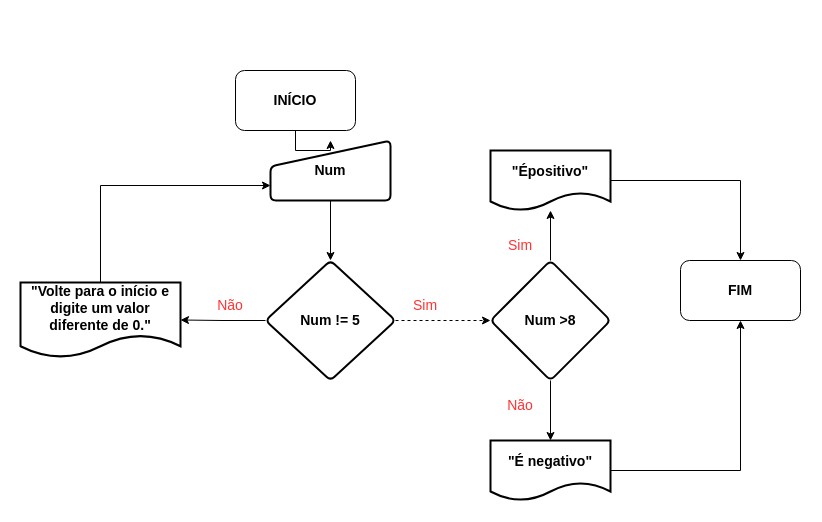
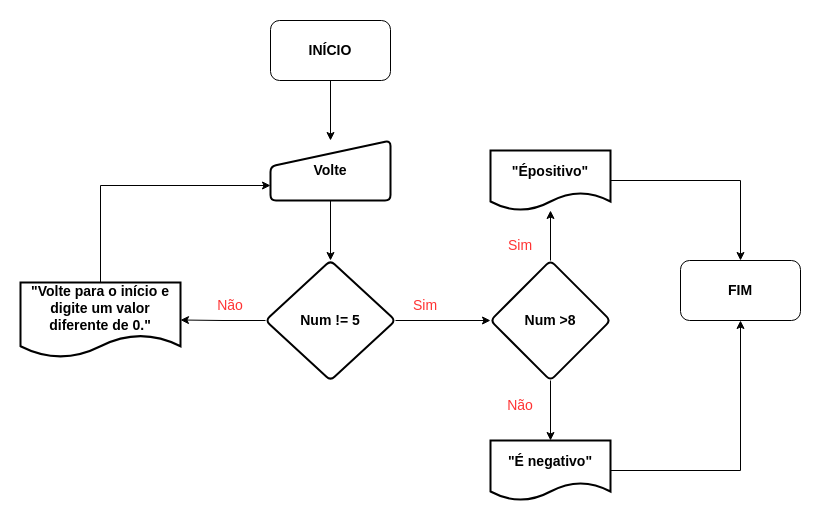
  <mxCell id="0" />
  <mxCell id="1" parent="0" />
  <mxCell id="2" style="edgeStyle=orthogonalEdgeStyle;rounded=0;orthogonalLoop=1;jettySize=auto;html=1;entryX=0.5;entryY=0;entryDx=0;entryDy=0;" edge="1" parent="1" source="3" target="5"><mxGeometry relative="1" as="geometry" /></mxCell>
- <mxCell id="3" value="&lt;b&gt;&lt;font style=&quot;font-size: 14px;&quot;&gt;INÍCIO&lt;/font&gt;&lt;/b&gt;" style="rounded=1;whiteSpace=wrap;html=1;" vertex="1" parent="1"><mxGeometry x="235" y="70" width="120" height="60" as="geometry" /></mxCell>
+ <mxCell id="3" value="&lt;b&gt;&lt;font style=&quot;font-size: 14px;&quot;&gt;INÍCIO&lt;/font&gt;&lt;/b&gt;" style="rounded=1;whiteSpace=wrap;html=1;" vertex="1" parent="1"><mxGeometry x="270" y="20" width="120" height="60" as="geometry" /></mxCell>
  <mxCell id="4" value="" style="edgeStyle=orthogonalEdgeStyle;rounded=0;orthogonalLoop=1;jettySize=auto;html=1;" edge="1" parent="1" source="5" target="9"><mxGeometry relative="1" as="geometry" /></mxCell>
- <mxCell id="5" value="&lt;b&gt;&lt;font style=&quot;font-size: 14px;&quot;&gt;Num&lt;/font&gt;&lt;/b&gt;" style="html=1;strokeWidth=2;shape=manualInput;whiteSpace=wrap;rounded=1;size=26;arcSize=11;" vertex="1" parent="1"><mxGeometry x="270" y="140" width="120" height="60" as="geometry" /></mxCell>
+ <mxCell id="5" value="&lt;b&gt;&lt;font style=&quot;font-size: 14px;&quot;&gt;Volte&lt;/font&gt;&lt;/b&gt;" style="html=1;strokeWidth=2;shape=manualInput;whiteSpace=wrap;rounded=1;size=26;arcSize=11;" vertex="1" parent="1"><mxGeometry x="270" y="140" width="120" height="60" as="geometry" /></mxCell>
  <mxCell id="6" style="edgeStyle=orthogonalEdgeStyle;rounded=0;orthogonalLoop=1;jettySize=auto;html=1;exitX=0.5;exitY=1;exitDx=0;exitDy=0;" edge="1" parent="1" source="3" target="3"><mxGeometry relative="1" as="geometry" /></mxCell>
- <mxCell id="7" value="" style="edgeStyle=orthogonalEdgeStyle;rounded=0;orthogonalLoop=1;jettySize=auto;html=1;dashed=1;" edge="1" parent="1" source="9" target="12"><mxGeometry relative="1" as="geometry" /></mxCell>
+ <mxCell id="7" value="" style="edgeStyle=orthogonalEdgeStyle;rounded=0;orthogonalLoop=1;jettySize=auto;html=1;" edge="1" parent="1" source="9" target="12"><mxGeometry relative="1" as="geometry" /></mxCell>
  <mxCell id="8" value="" style="edgeStyle=orthogonalEdgeStyle;rounded=0;orthogonalLoop=1;jettySize=auto;html=1;" edge="1" parent="1" source="9" target="14"><mxGeometry relative="1" as="geometry" /></mxCell>
  <mxCell id="9" value="Num != 5" style="rhombus;whiteSpace=wrap;html=1;strokeWidth=2;rounded=1;arcSize=11;fontStyle=1;fontSize=14;" vertex="1" parent="1"><mxGeometry x="265" y="260" width="130" height="120" as="geometry" /></mxCell>
  <mxCell id="10" value="" style="edgeStyle=orthogonalEdgeStyle;rounded=0;orthogonalLoop=1;jettySize=auto;html=1;" edge="1" parent="1" source="12" target="18"><mxGeometry relative="1" as="geometry" /></mxCell>
  <mxCell id="11" value="" style="edgeStyle=orthogonalEdgeStyle;rounded=0;orthogonalLoop=1;jettySize=auto;html=1;" edge="1" parent="1" source="12" target="20"><mxGeometry relative="1" as="geometry" /></mxCell>
  <mxCell id="12" value="Num &amp;gt;8" style="rhombus;whiteSpace=wrap;html=1;strokeWidth=2;rounded=1;arcSize=11;fontStyle=1;fontSize=14;" vertex="1" parent="1"><mxGeometry x="490" y="260" width="120" height="120" as="geometry" /></mxCell>
  <mxCell id="13" style="edgeStyle=orthogonalEdgeStyle;rounded=0;orthogonalLoop=1;jettySize=auto;html=1;entryX=0;entryY=0.75;entryDx=0;entryDy=0;" edge="1" parent="1" source="14" target="5"><mxGeometry relative="1" as="geometry"><Array as="points"><mxPoint x="100" y="185" /></Array></mxGeometry></mxCell>
  <mxCell id="14" value="&quot;Volte para o início e digite um valor diferente de 0.&quot;" style="shape=document;whiteSpace=wrap;html=1;boundedLbl=1;strokeWidth=2;rounded=1;arcSize=11;fontStyle=1;fontSize=14;" vertex="1" parent="1"><mxGeometry x="20" y="282" width="160" height="75" as="geometry" /></mxCell>
  <mxCell id="15" value="Não" style="text;html=1;align=center;verticalAlign=middle;whiteSpace=wrap;rounded=0;fontSize=14;fontColor=#FF3333;" vertex="1" parent="1"><mxGeometry x="200" y="290" width="60" height="30" as="geometry" /></mxCell>
  <mxCell id="16" value="Sim" style="text;html=1;align=center;verticalAlign=middle;whiteSpace=wrap;rounded=0;fontSize=14;fontColor=#FF3333;" vertex="1" parent="1"><mxGeometry x="395" y="290" width="60" height="30" as="geometry" /></mxCell>
  <mxCell id="17" style="edgeStyle=orthogonalEdgeStyle;rounded=0;orthogonalLoop=1;jettySize=auto;html=1;" edge="1" parent="1" source="18" target="21"><mxGeometry relative="1" as="geometry"><mxPoint x="740" y="270" as="targetPoint" /></mxGeometry></mxCell>
  <mxCell id="18" value="&quot;Épositivo&quot;" style="shape=document;whiteSpace=wrap;html=1;boundedLbl=1;strokeWidth=2;rounded=1;arcSize=11;fontStyle=1;fontSize=14;" vertex="1" parent="1"><mxGeometry x="490" y="150" width="120" height="60" as="geometry" /></mxCell>
  <mxCell id="19" style="edgeStyle=orthogonalEdgeStyle;rounded=0;orthogonalLoop=1;jettySize=auto;html=1;entryX=0.5;entryY=1;entryDx=0;entryDy=0;" edge="1" parent="1" source="20" target="21"><mxGeometry relative="1" as="geometry" /></mxCell>
  <mxCell id="20" value="&quot;É negativo&quot;" style="shape=document;whiteSpace=wrap;html=1;boundedLbl=1;strokeWidth=2;rounded=1;arcSize=11;fontStyle=1;fontSize=14;" vertex="1" parent="1"><mxGeometry x="490" y="440" width="120" height="60" as="geometry" /></mxCell>
  <mxCell id="21" value="FIM" style="rounded=1;whiteSpace=wrap;html=1;fontStyle=1;fontSize=14;" vertex="1" parent="1"><mxGeometry x="680" y="260" width="120" height="60" as="geometry" /></mxCell>
  <mxCell id="22" value="Sim" style="text;html=1;align=center;verticalAlign=middle;whiteSpace=wrap;rounded=0;fontSize=14;fontColor=#FF3333;" vertex="1" parent="1"><mxGeometry x="490" y="230" width="60" height="30" as="geometry" /></mxCell>
  <mxCell id="23" value="Não" style="text;html=1;align=center;verticalAlign=middle;whiteSpace=wrap;rounded=0;fontSize=14;fontColor=#FF3333;" vertex="1" parent="1"><mxGeometry x="490" y="390" width="60" height="30" as="geometry" /></mxCell>
